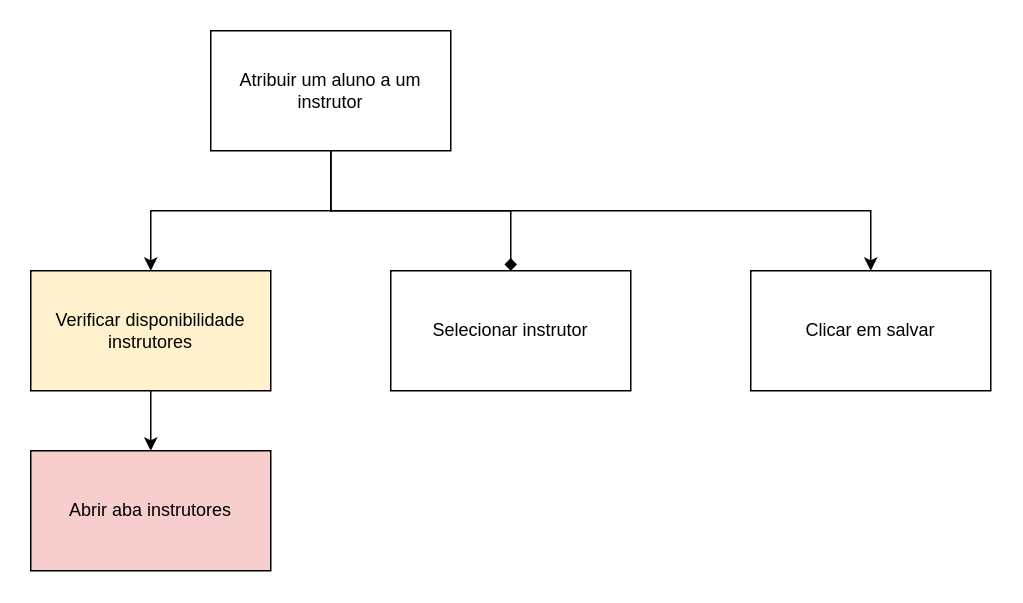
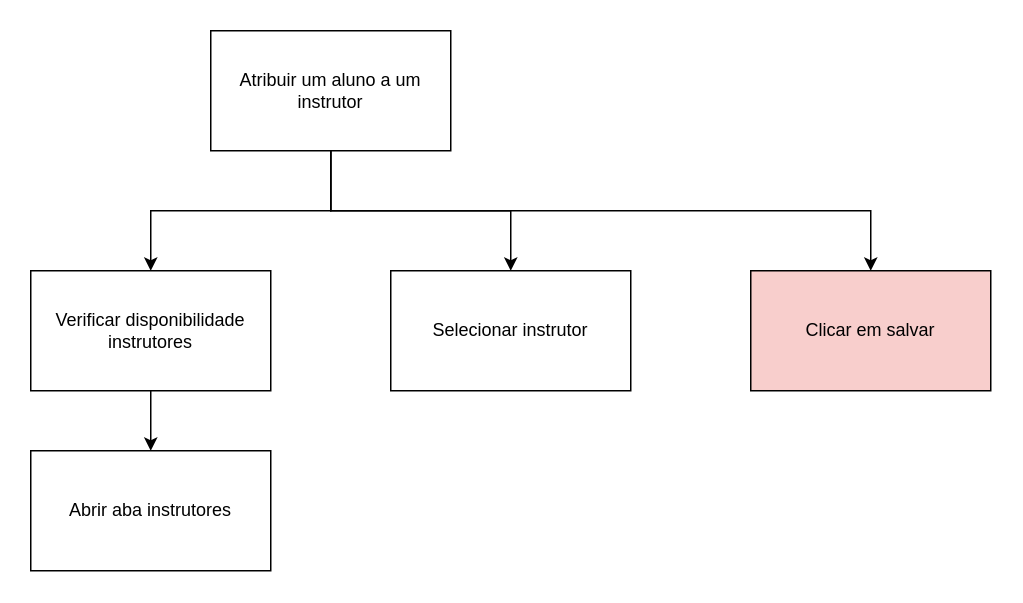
  <mxCell id="0" />
  <mxCell id="1" parent="0" />
  <mxCell id="2" style="edgeStyle=orthogonalEdgeStyle;rounded=0;orthogonalLoop=1;jettySize=auto;html=1;exitX=0.5;exitY=1;exitDx=0;exitDy=0;entryX=0.5;entryY=0;entryDx=0;entryDy=0;" edge="1" parent="1" source="5" target="7"><mxGeometry relative="1" as="geometry" /></mxCell>
- <mxCell id="3" style="edgeStyle=orthogonalEdgeStyle;rounded=0;orthogonalLoop=1;jettySize=auto;html=1;exitX=0.5;exitY=1;exitDx=0;exitDy=0;entryX=0.5;entryY=0;entryDx=0;entryDy=0;endArrow=diamond;" edge="1" parent="1" source="5" target="9"><mxGeometry relative="1" as="geometry" /></mxCell>
+ <mxCell id="3" style="edgeStyle=orthogonalEdgeStyle;rounded=0;orthogonalLoop=1;jettySize=auto;html=1;exitX=0.5;exitY=1;exitDx=0;exitDy=0;entryX=0.5;entryY=0;entryDx=0;entryDy=0;" edge="1" parent="1" source="5" target="9"><mxGeometry relative="1" as="geometry" /></mxCell>
  <mxCell id="4" style="edgeStyle=orthogonalEdgeStyle;rounded=0;orthogonalLoop=1;jettySize=auto;html=1;exitX=0.5;exitY=1;exitDx=0;exitDy=0;entryX=0.5;entryY=0;entryDx=0;entryDy=0;" edge="1" parent="1" source="5" target="10"><mxGeometry relative="1" as="geometry" /></mxCell>
  <mxCell id="5" value="Atribuir um aluno a um instrutor" style="rounded=0;whiteSpace=wrap;html=1;" vertex="1" parent="1"><mxGeometry x="140" y="20" width="160" height="80" as="geometry" /></mxCell>
  <mxCell id="6" style="edgeStyle=orthogonalEdgeStyle;rounded=0;orthogonalLoop=1;jettySize=auto;html=1;exitX=0.5;exitY=1;exitDx=0;exitDy=0;entryX=0.5;entryY=0;entryDx=0;entryDy=0;" edge="1" parent="1" source="7" target="8"><mxGeometry relative="1" as="geometry" /></mxCell>
- <mxCell id="7" value="Verificar disponibilidade instrutores" style="rounded=0;whiteSpace=wrap;html=1;fillColor=#fff2cc;" vertex="1" parent="1"><mxGeometry x="20" y="180" width="160" height="80" as="geometry" /></mxCell>
- <mxCell id="8" value="Abrir aba instrutores" style="rounded=0;whiteSpace=wrap;html=1;fillColor=#f8cecc;" vertex="1" parent="1"><mxGeometry x="20" y="300" width="160" height="80" as="geometry" /></mxCell>
+ <mxCell id="7" value="Verificar disponibilidade instrutores" style="rounded=0;whiteSpace=wrap;html=1;" vertex="1" parent="1"><mxGeometry x="20" y="180" width="160" height="80" as="geometry" /></mxCell>
+ <mxCell id="8" value="Abrir aba instrutores" style="rounded=0;whiteSpace=wrap;html=1;" vertex="1" parent="1"><mxGeometry x="20" y="300" width="160" height="80" as="geometry" /></mxCell>
  <mxCell id="9" value="Selecionar instrutor" style="rounded=0;whiteSpace=wrap;html=1;" vertex="1" parent="1"><mxGeometry x="260" y="180" width="160" height="80" as="geometry" /></mxCell>
- <mxCell id="10" value="Clicar em salvar" style="rounded=0;whiteSpace=wrap;html=1;" vertex="1" parent="1"><mxGeometry x="500" y="180" width="160" height="80" as="geometry" /></mxCell>
+ <mxCell id="10" value="Clicar em salvar" style="rounded=0;whiteSpace=wrap;html=1;fillColor=#f8cecc;" vertex="1" parent="1"><mxGeometry x="500" y="180" width="160" height="80" as="geometry" /></mxCell>
